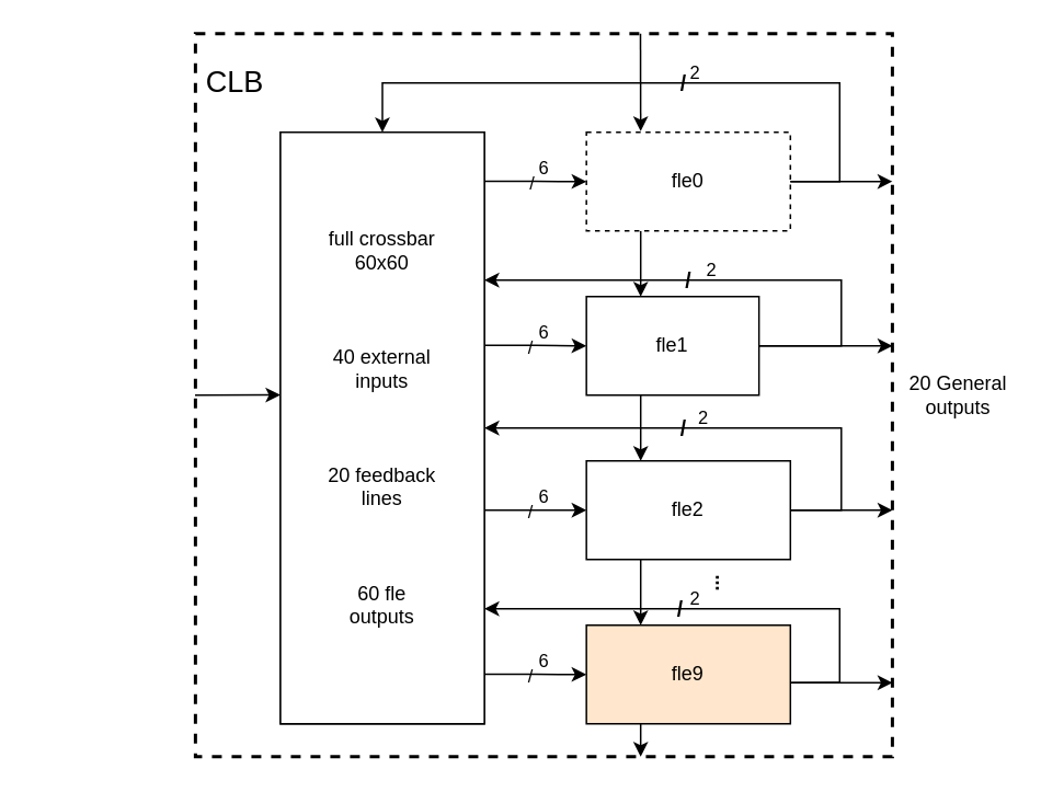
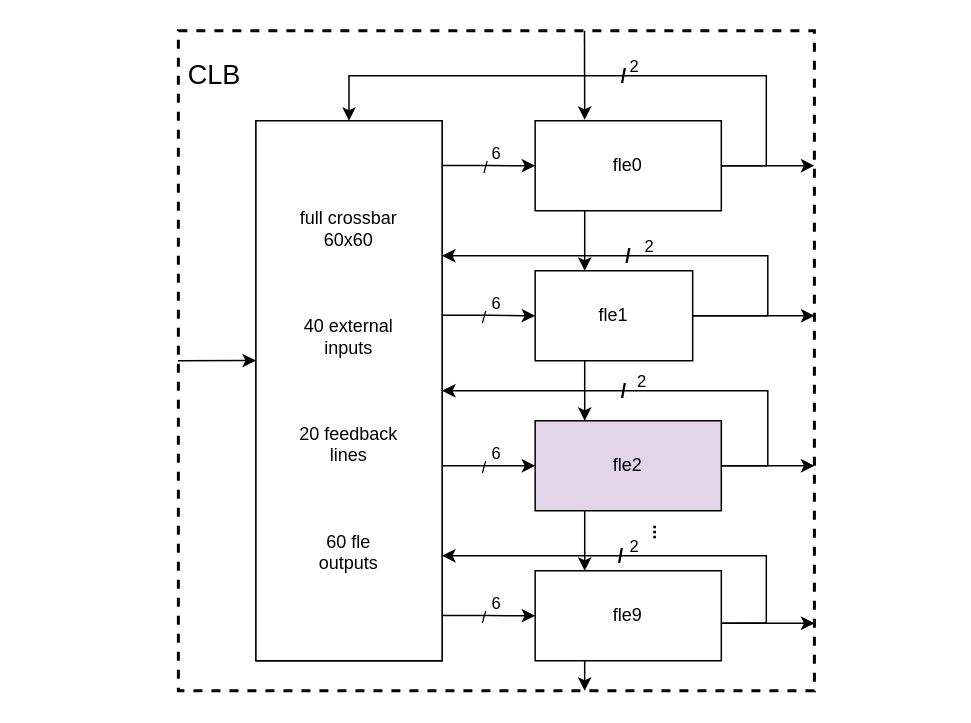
  <mxCell id="0" />
  <mxCell id="1" parent="0" />
  <mxCell id="2" value="" style="group" vertex="1" connectable="0" parent="1"><mxGeometry x="20" y="20" width="605" height="440" as="geometry" /></mxCell>
  <mxCell id="3" value="" style="group;fontStyle=0;fontSize=18;strokeWidth=2;fillColor=none;perimeterSpacing=5;strokeColor=default;dashed=1;fontColor=none;noLabel=1;" vertex="1" connectable="0" parent="2"><mxGeometry x="98.248" width="424.017" height="440" as="geometry" /></mxCell>
  <mxCell id="4" style="edgeStyle=orthogonalEdgeStyle;rounded=0;orthogonalLoop=1;jettySize=auto;html=0;exitX=1;exitY=0.5;exitDx=0;exitDy=0;labelBorderColor=none;startArrow=none;startFill=0;endArrow=classic;endFill=1;" edge="1" parent="3" source="8"><mxGeometry relative="1" as="geometry"><mxPoint x="424.017" y="190" as="targetPoint" /><Array as="points"><mxPoint x="424.017" y="190" /></Array></mxGeometry></mxCell>
  <mxCell id="5" style="edgeStyle=none;rounded=0;orthogonalLoop=1;jettySize=auto;html=0;exitX=0.25;exitY=1;exitDx=0;exitDy=0;entryX=0.25;entryY=0;entryDx=0;entryDy=0;labelBorderColor=none;fontSize=18;fontColor=none;startArrow=none;startFill=0;endArrow=classic;endFill=1;" edge="1" parent="3"><mxGeometry relative="1" as="geometry"><mxPoint x="270.889" y="120" as="sourcePoint" /><mxPoint x="270.889" y="160" as="targetPoint" /></mxGeometry></mxCell>
- <mxCell id="6" value="fle0" style="rounded=0;whiteSpace=wrap;html=1;dashed=1;" vertex="1" parent="3"><mxGeometry x="237.863" y="60" width="124.103" height="60" as="geometry" /></mxCell>
+ <mxCell id="6" value="fle0" style="rounded=0;whiteSpace=wrap;html=1;" vertex="1" parent="3"><mxGeometry x="237.863" y="60" width="124.103" height="60" as="geometry" /></mxCell>
  <mxCell id="7" style="edgeStyle=none;rounded=0;orthogonalLoop=1;jettySize=auto;html=0;exitX=0.25;exitY=1;exitDx=0;exitDy=0;entryX=0.25;entryY=0;entryDx=0;entryDy=0;labelBorderColor=none;fontSize=18;fontColor=none;startArrow=none;startFill=0;endArrow=classic;endFill=1;" edge="1" parent="3"><mxGeometry relative="1" as="geometry"><mxPoint x="270.889" y="220" as="sourcePoint" /><mxPoint x="270.889" y="260" as="targetPoint" /></mxGeometry></mxCell>
  <mxCell id="8" value="fle1" style="whiteSpace=wrap;html=1;" vertex="1" parent="3"><mxGeometry x="237.863" y="160" width="105" height="60" as="geometry" /></mxCell>
- <mxCell id="9" value="fle9" style="rounded=0;whiteSpace=wrap;html=1;fillColor=#ffe6cc;" vertex="1" parent="3"><mxGeometry x="237.863" y="360" width="124.103" height="60" as="geometry" /></mxCell>
+ <mxCell id="9" value="fle9" style="rounded=0;whiteSpace=wrap;html=1;" vertex="1" parent="3"><mxGeometry x="237.863" y="360" width="124.103" height="60" as="geometry" /></mxCell>
  <mxCell id="10" value="" style="edgeStyle=orthogonalEdgeStyle;rounded=0;orthogonalLoop=1;jettySize=auto;exitX=1;exitY=0.5;exitDx=0;exitDy=0;endArrow=classic;endFill=1;startArrow=none;startFill=0;horizontal=1;labelBorderColor=none;verticalAlign=bottom;" edge="1" parent="3" source="14"><mxGeometry relative="1" as="geometry"><mxPoint x="175.812" y="240" as="targetPoint" /><Array as="points"><mxPoint x="392.991" y="290" /><mxPoint x="392.991" y="240" /></Array></mxGeometry></mxCell>
  <mxCell id="11" value="&lt;h3&gt;/&lt;/h3&gt;" style="edgeLabel;html=1;align=center;verticalAlign=middle;resizable=0;points=[];fontStyle=1;labelBackgroundColor=none;" vertex="1" connectable="0" parent="10"><mxGeometry x="0.372" y="-1" relative="1" as="geometry"><mxPoint x="27" as="offset" /></mxGeometry></mxCell>
  <mxCell id="12" value="2" style="edgeLabel;html=1;align=center;verticalAlign=bottom;resizable=0;points=[];labelBackgroundColor=none;" vertex="1" connectable="0" parent="10"><mxGeometry x="-0.248" y="2" relative="1" as="geometry"><mxPoint x="-54" as="offset" /></mxGeometry></mxCell>
  <mxCell id="13" style="edgeStyle=none;rounded=0;orthogonalLoop=1;jettySize=auto;html=0;exitX=0.25;exitY=1;exitDx=0;exitDy=0;entryX=0.25;entryY=0;entryDx=0;entryDy=0;labelBorderColor=none;fontSize=18;fontColor=none;startArrow=none;startFill=0;endArrow=classic;endFill=1;" edge="1" parent="3"><mxGeometry relative="1" as="geometry"><mxPoint x="270.889" y="320" as="sourcePoint" /><mxPoint x="270.889" y="360" as="targetPoint" /></mxGeometry></mxCell>
- <mxCell id="14" value="fle2" style="rounded=0;whiteSpace=wrap;html=1;" vertex="1" parent="3"><mxGeometry x="237.863" y="260" width="124.103" height="60" as="geometry" /></mxCell>
+ <mxCell id="14" value="fle2" style="rounded=0;whiteSpace=wrap;html=1;fillColor=#e1d5e7;" vertex="1" parent="3"><mxGeometry x="237.863" y="260" width="124.103" height="60" as="geometry" /></mxCell>
  <mxCell id="15" style="edgeStyle=orthogonalEdgeStyle;rounded=0;orthogonalLoop=1;jettySize=auto;html=0;labelBorderColor=none;startArrow=none;startFill=0;endArrow=classic;endFill=1;" edge="1" parent="3"><mxGeometry relative="1" as="geometry"><mxPoint x="103.419" y="60.19" as="targetPoint" /><mxPoint x="103.419" y="60" as="sourcePoint" /></mxGeometry></mxCell>
  <mxCell id="16" value="" style="rounded=0;whiteSpace=wrap;html=1;" vertex="1" parent="3"><mxGeometry x="51.709" y="60" width="124.103" height="360" as="geometry" /></mxCell>
  <mxCell id="17" value="" style="edgeStyle=orthogonalEdgeStyle;rounded=0;orthogonalLoop=1;jettySize=auto;entryX=1.008;entryY=0.193;entryDx=0;entryDy=0;entryPerimeter=0;endArrow=classic;endFill=1;startArrow=none;startFill=0;horizontal=1;labelBorderColor=none;verticalAlign=bottom;exitX=1;exitY=0.5;exitDx=0;exitDy=0;" edge="1" parent="3" source="8"><mxGeometry relative="1" as="geometry"><mxPoint x="175.812" y="150.0" as="targetPoint" /><mxPoint x="372.308" y="195" as="sourcePoint" /><Array as="points"><mxPoint x="392.991" y="190" /><mxPoint x="392.991" y="150" /></Array></mxGeometry></mxCell>
  <mxCell id="18" value="&lt;h3&gt;/&lt;/h3&gt;" style="edgeLabel;html=1;align=center;verticalAlign=middle;resizable=0;points=[];fontStyle=1;labelBackgroundColor=none;" vertex="1" connectable="0" parent="17"><mxGeometry x="0.372" y="-1" relative="1" as="geometry"><mxPoint x="27" as="offset" /></mxGeometry></mxCell>
  <mxCell id="19" value="2" style="edgeLabel;html=1;align=center;verticalAlign=bottom;resizable=0;points=[];labelBackgroundColor=none;" vertex="1" connectable="0" parent="17"><mxGeometry x="-0.248" y="2" relative="1" as="geometry"><mxPoint x="-54" as="offset" /></mxGeometry></mxCell>
  <mxCell id="20" value="" style="edgeStyle=orthogonalEdgeStyle;rounded=0;orthogonalLoop=1;jettySize=auto;endArrow=classic;endFill=1;startArrow=none;startFill=0;horizontal=1;labelBorderColor=none;verticalAlign=bottom;exitX=1;exitY=0.5;exitDx=0;exitDy=0;" edge="1" parent="3" source="6" target="16"><mxGeometry relative="1" as="geometry"><mxPoint x="103.419" y="50" as="targetPoint" /><mxPoint x="372.308" y="95" as="sourcePoint" /><Array as="points"><mxPoint x="391.957" y="90" /><mxPoint x="391.957" y="30" /><mxPoint x="113.761" y="30" /></Array></mxGeometry></mxCell>
  <mxCell id="21" value="&lt;h3&gt;/&lt;/h3&gt;" style="edgeLabel;html=1;align=center;verticalAlign=middle;resizable=0;points=[];fontStyle=1;labelBackgroundColor=none;" vertex="1" connectable="0" parent="20"><mxGeometry x="0.372" y="-1" relative="1" as="geometry"><mxPoint x="87" as="offset" /></mxGeometry></mxCell>
  <mxCell id="22" value="2" style="edgeLabel;html=1;align=center;verticalAlign=bottom;resizable=0;points=[];labelBackgroundColor=none;" vertex="1" connectable="0" parent="20"><mxGeometry x="-0.248" y="2" relative="1" as="geometry"><mxPoint x="-29" as="offset" /></mxGeometry></mxCell>
  <mxCell id="23" value="" style="edgeStyle=orthogonalEdgeStyle;rounded=0;orthogonalLoop=1;jettySize=auto;entryX=1.008;entryY=0.193;entryDx=0;entryDy=0;entryPerimeter=0;endArrow=classic;endFill=1;startArrow=none;startFill=0;horizontal=1;labelBorderColor=none;verticalAlign=bottom;exitX=1.005;exitY=0.582;exitDx=0;exitDy=0;exitPerimeter=0;" edge="1" parent="3" source="9"><mxGeometry relative="1" as="geometry"><mxPoint x="175.812" y="350" as="targetPoint" /><mxPoint x="372.308" y="395" as="sourcePoint" /><Array as="points"><mxPoint x="391.957" y="395" /><mxPoint x="391.957" y="350" /></Array></mxGeometry></mxCell>
  <mxCell id="24" value="&lt;h3&gt;/&lt;/h3&gt;" style="edgeLabel;html=1;align=center;verticalAlign=middle;resizable=0;points=[];fontStyle=1;labelBackgroundColor=none;" vertex="1" connectable="0" parent="23"><mxGeometry x="0.372" y="-1" relative="1" as="geometry"><mxPoint x="27" as="offset" /></mxGeometry></mxCell>
  <mxCell id="25" value="2" style="edgeLabel;html=1;align=center;verticalAlign=bottom;resizable=0;points=[];labelBackgroundColor=none;" vertex="1" connectable="0" parent="23"><mxGeometry x="-0.248" y="2" relative="1" as="geometry"><mxPoint x="-54" as="offset" /></mxGeometry></mxCell>
  <mxCell id="26" value="&lt;b&gt;...&lt;/b&gt;" style="text;html=1;align=center;verticalAlign=middle;resizable=0;points=[];autosize=1;strokeColor=none;fillColor=none;horizontal=0;" vertex="1" parent="3"><mxGeometry x="299.915" y="320" width="30" height="30" as="geometry" /></mxCell>
  <mxCell id="27" value="full crossbar&lt;br&gt;60x60&lt;br&gt;&lt;br&gt;&lt;br&gt;&lt;br&gt;40 external&lt;br&gt;inputs&lt;br&gt;&lt;br&gt;&lt;br&gt;&lt;br&gt;20 feedback&lt;br&gt;lines&lt;br&gt;&lt;br&gt;&lt;br&gt;&lt;br&gt;60 fle&lt;br&gt;outputs" style="rounded=0;whiteSpace=wrap;html=1;points=[[0,0,0,0,0],[0,0.25,0,0,0],[0,0.5,0,0,0],[0,0.75,0,0,0],[0,1,0,0,0],[0.25,0,0,0,0],[0.25,1,0,0,0],[0.5,0,0,0,0],[0.5,1,0,0,0],[0.75,0,0,0,0],[0.75,1,0,0,0],[1,0,0,0,0],[1,0.2,0,0,0],[1,0.25,0,0,0],[1,0.33,0,0,0],[1,0.4,0,0,0],[1,0.5,0,0,0],[1,0.6,0,0,0],[1,0.67,0,0,0],[1,0.75,0,0,0],[1,0.8,0,0,0],[1,1,0,0,0]];" vertex="1" parent="3"><mxGeometry x="51.709" y="60" width="124.103" height="360" as="geometry" /></mxCell>
  <mxCell id="28" style="edgeStyle=orthogonalEdgeStyle;rounded=0;orthogonalLoop=1;jettySize=auto;html=0;labelBorderColor=none;startArrow=none;startFill=0;endArrow=classic;endFill=1;entryX=0;entryY=0.5;entryDx=0;entryDy=0;exitX=1.002;exitY=0.36;exitDx=0;exitDy=0;exitPerimeter=0;" edge="1" parent="3" source="27" target="8"><mxGeometry relative="1" as="geometry"><mxPoint x="186.154" y="190" as="sourcePoint" /><mxPoint x="227.521" y="189.999" as="targetPoint" /></mxGeometry></mxCell>
  <mxCell id="29" style="edgeStyle=orthogonalEdgeStyle;rounded=0;orthogonalLoop=1;jettySize=auto;html=0;labelBorderColor=none;startArrow=none;startFill=0;endArrow=classic;endFill=1;exitX=1;exitY=0.083;exitDx=0;exitDy=0;exitPerimeter=0;" edge="1" parent="3" source="27" target="6"><mxGeometry relative="1" as="geometry" /></mxCell>
  <mxCell id="30" value="/" style="edgeLabel;html=1;align=center;verticalAlign=middle;resizable=0;points=[];labelBackgroundColor=none;" vertex="1" connectable="0" parent="29"><mxGeometry x="0.342" y="1" relative="1" as="geometry"><mxPoint x="-13" y="1" as="offset" /></mxGeometry></mxCell>
  <mxCell id="31" value="6" style="edgeLabel;html=1;align=center;verticalAlign=bottom;resizable=0;points=[];labelBackgroundColor=none;" vertex="1" connectable="0" parent="29"><mxGeometry x="0.24" y="1" relative="1" as="geometry"><mxPoint x="-3" y="1" as="offset" /></mxGeometry></mxCell>
  <mxCell id="32" style="edgeStyle=orthogonalEdgeStyle;rounded=0;orthogonalLoop=1;jettySize=auto;html=0;labelBorderColor=none;startArrow=none;startFill=0;endArrow=classic;endFill=1;exitX=1.001;exitY=0.639;exitDx=0;exitDy=0;exitPerimeter=0;entryX=0;entryY=0.5;entryDx=0;entryDy=0;" edge="1" parent="3" source="27" target="14"><mxGeometry relative="1" as="geometry"><mxPoint x="186.154" y="290" as="sourcePoint" /><mxPoint x="227.521" y="289.999" as="targetPoint" /><Array as="points" /></mxGeometry></mxCell>
  <mxCell id="33" style="edgeStyle=orthogonalEdgeStyle;rounded=0;orthogonalLoop=1;jettySize=auto;html=0;labelBorderColor=none;startArrow=none;startFill=0;endArrow=classic;endFill=1;exitX=1;exitY=0.083;exitDx=0;exitDy=0;exitPerimeter=0;" edge="1" parent="3"><mxGeometry relative="1" as="geometry"><mxPoint x="175.812" y="389.85" as="sourcePoint" /><mxPoint x="237.863" y="389.999" as="targetPoint" /><Array as="points"><mxPoint x="206.838" y="390" /><mxPoint x="237.863" y="390" /></Array></mxGeometry></mxCell>
  <mxCell id="34" value="/" style="edgeLabel;html=1;align=center;verticalAlign=middle;resizable=0;points=[];labelBackgroundColor=none;" vertex="1" connectable="0" parent="3"><mxGeometry x="203.732" y="190" as="geometry" /></mxCell>
  <mxCell id="35" value="6" style="edgeLabel;html=1;align=center;verticalAlign=bottom;resizable=0;points=[];labelBackgroundColor=none;" vertex="1" connectable="0" parent="3"><mxGeometry x="210.913" y="190" as="geometry" /></mxCell>
  <mxCell id="36" value="/" style="edgeLabel;html=1;align=center;verticalAlign=middle;resizable=0;points=[];labelBackgroundColor=none;" vertex="1" connectable="0" parent="3"><mxGeometry x="203.732" y="290" as="geometry" /></mxCell>
  <mxCell id="37" value="6" style="edgeLabel;html=1;align=center;verticalAlign=bottom;resizable=0;points=[];labelBackgroundColor=none;" vertex="1" connectable="0" parent="3"><mxGeometry x="210.913" y="290" as="geometry" /></mxCell>
  <mxCell id="38" value="/" style="edgeLabel;html=1;align=center;verticalAlign=middle;resizable=0;points=[];labelBackgroundColor=none;" vertex="1" connectable="0" parent="3"><mxGeometry x="203.732" y="390" as="geometry" /></mxCell>
  <mxCell id="39" value="6" style="edgeLabel;html=1;align=center;verticalAlign=bottom;resizable=0;points=[];labelBackgroundColor=none;" vertex="1" connectable="0" parent="3"><mxGeometry x="210.913" y="390" as="geometry" /></mxCell>
  <mxCell id="40" style="edgeStyle=orthogonalEdgeStyle;rounded=0;orthogonalLoop=1;jettySize=auto;html=0;exitX=1;exitY=0.5;exitDx=0;exitDy=0;labelBorderColor=none;startArrow=none;startFill=0;endArrow=classic;endFill=1;" edge="1" parent="3"><mxGeometry relative="1" as="geometry"><mxPoint x="424.017" y="290.02" as="targetPoint" /><mxPoint x="361.966" y="290.02" as="sourcePoint" /><Array as="points"><mxPoint x="424.017" y="290.02" /></Array></mxGeometry></mxCell>
  <mxCell id="41" style="edgeStyle=orthogonalEdgeStyle;rounded=0;orthogonalLoop=1;jettySize=auto;html=0;exitX=1;exitY=0.5;exitDx=0;exitDy=0;labelBorderColor=none;startArrow=none;startFill=0;endArrow=classic;endFill=1;" edge="1" parent="3"><mxGeometry relative="1" as="geometry"><mxPoint x="424.017" y="395.02" as="targetPoint" /><mxPoint x="361.966" y="395.02" as="sourcePoint" /><Array as="points"><mxPoint x="424.017" y="395.02" /></Array></mxGeometry></mxCell>
  <mxCell id="42" style="edgeStyle=orthogonalEdgeStyle;rounded=0;orthogonalLoop=1;jettySize=auto;html=0;exitX=1;exitY=0.5;exitDx=0;exitDy=0;labelBorderColor=none;startArrow=none;startFill=0;endArrow=classic;endFill=1;" edge="1" parent="3"><mxGeometry relative="1" as="geometry"><mxPoint x="424.017" y="89.96" as="targetPoint" /><mxPoint x="361.966" y="89.96" as="sourcePoint" /><Array as="points"><mxPoint x="424.017" y="89.96" /></Array></mxGeometry></mxCell>
  <mxCell id="43" value="" style="endArrow=classic;html=1;rounded=0;labelBorderColor=none;fontSize=18;fontColor=none;entryX=0.258;entryY=-0.011;entryDx=0;entryDy=0;entryPerimeter=0;" edge="1" parent="3"><mxGeometry width="50" height="50" relative="1" as="geometry"><mxPoint x="270.752" as="sourcePoint" /><mxPoint x="270.882" y="59.34" as="targetPoint" /><Array as="points" /></mxGeometry></mxCell>
- <mxCell id="44" value="20 General&lt;br&gt;outputs" style="text;html=1;align=center;verticalAlign=middle;resizable=0;points=[];autosize=1;strokeColor=none;fillColor=none;dashed=1;labelBackgroundColor=none;labelBorderColor=none;opacity=0;" vertex="1" parent="2"><mxGeometry x="522.265" y="200" width="80" height="40" as="geometry" /></mxCell>
  <mxCell id="45" style="rounded=0;orthogonalLoop=1;jettySize=auto;html=0;exitX=0;exitY=0.5;exitDx=0;exitDy=0;labelBorderColor=none;startArrow=none;startFill=0;endArrow=classic;endFill=1;" edge="1" parent="2"><mxGeometry relative="1" as="geometry"><mxPoint y="256.0" as="targetPoint" /><mxPoint y="256.0" as="sourcePoint" /></mxGeometry></mxCell>
  <mxCell id="46" style="edgeStyle=none;rounded=0;orthogonalLoop=1;jettySize=auto;html=0;entryX=0;entryY=0.444;entryDx=0;entryDy=0;entryPerimeter=0;labelBorderColor=none;startArrow=none;startFill=0;endArrow=classic;endFill=1;" edge="1" parent="2" target="27"><mxGeometry relative="1" as="geometry"><mxPoint x="98" y="220" as="sourcePoint" /></mxGeometry></mxCell>
  <mxCell id="47" value="CLB" style="text;html=1;align=center;verticalAlign=middle;resizable=0;points=[];autosize=1;strokeColor=none;fillColor=none;fontSize=18;fontColor=none;" vertex="1" parent="1"><mxGeometry x="112" y="30" width="60" height="40" as="geometry" /></mxCell>
  <mxCell id="48" style="edgeStyle=none;rounded=0;orthogonalLoop=1;jettySize=auto;html=0;exitX=0.25;exitY=1;exitDx=0;exitDy=0;labelBorderColor=none;fontSize=18;fontColor=none;startArrow=none;startFill=0;endArrow=classic;endFill=1;" edge="1" parent="1"><mxGeometry relative="1" as="geometry"><mxPoint x="389.122" y="460" as="targetPoint" /><mxPoint x="389.137" y="440" as="sourcePoint" /></mxGeometry></mxCell>
